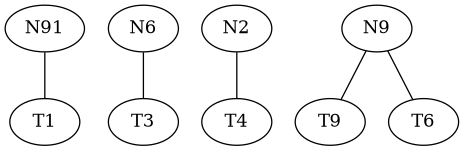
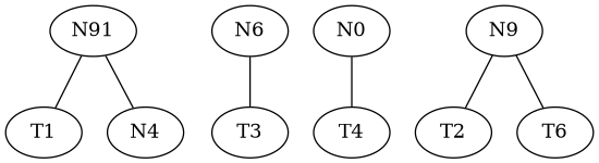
  digraph {
    edge [arrowhead=none]
    n1 [label=N91]
    T1
+   N4
    N6
    T3
-   N2
+   N2 [label=N0]
    T4
    N9
-   T2 [label=T9]
+   T2
    T6
    n1 -> T1
+   n1 -> N4
    N6 -> T3
    N2 -> T4
    N9 -> T2
    N9 -> T6
  }
